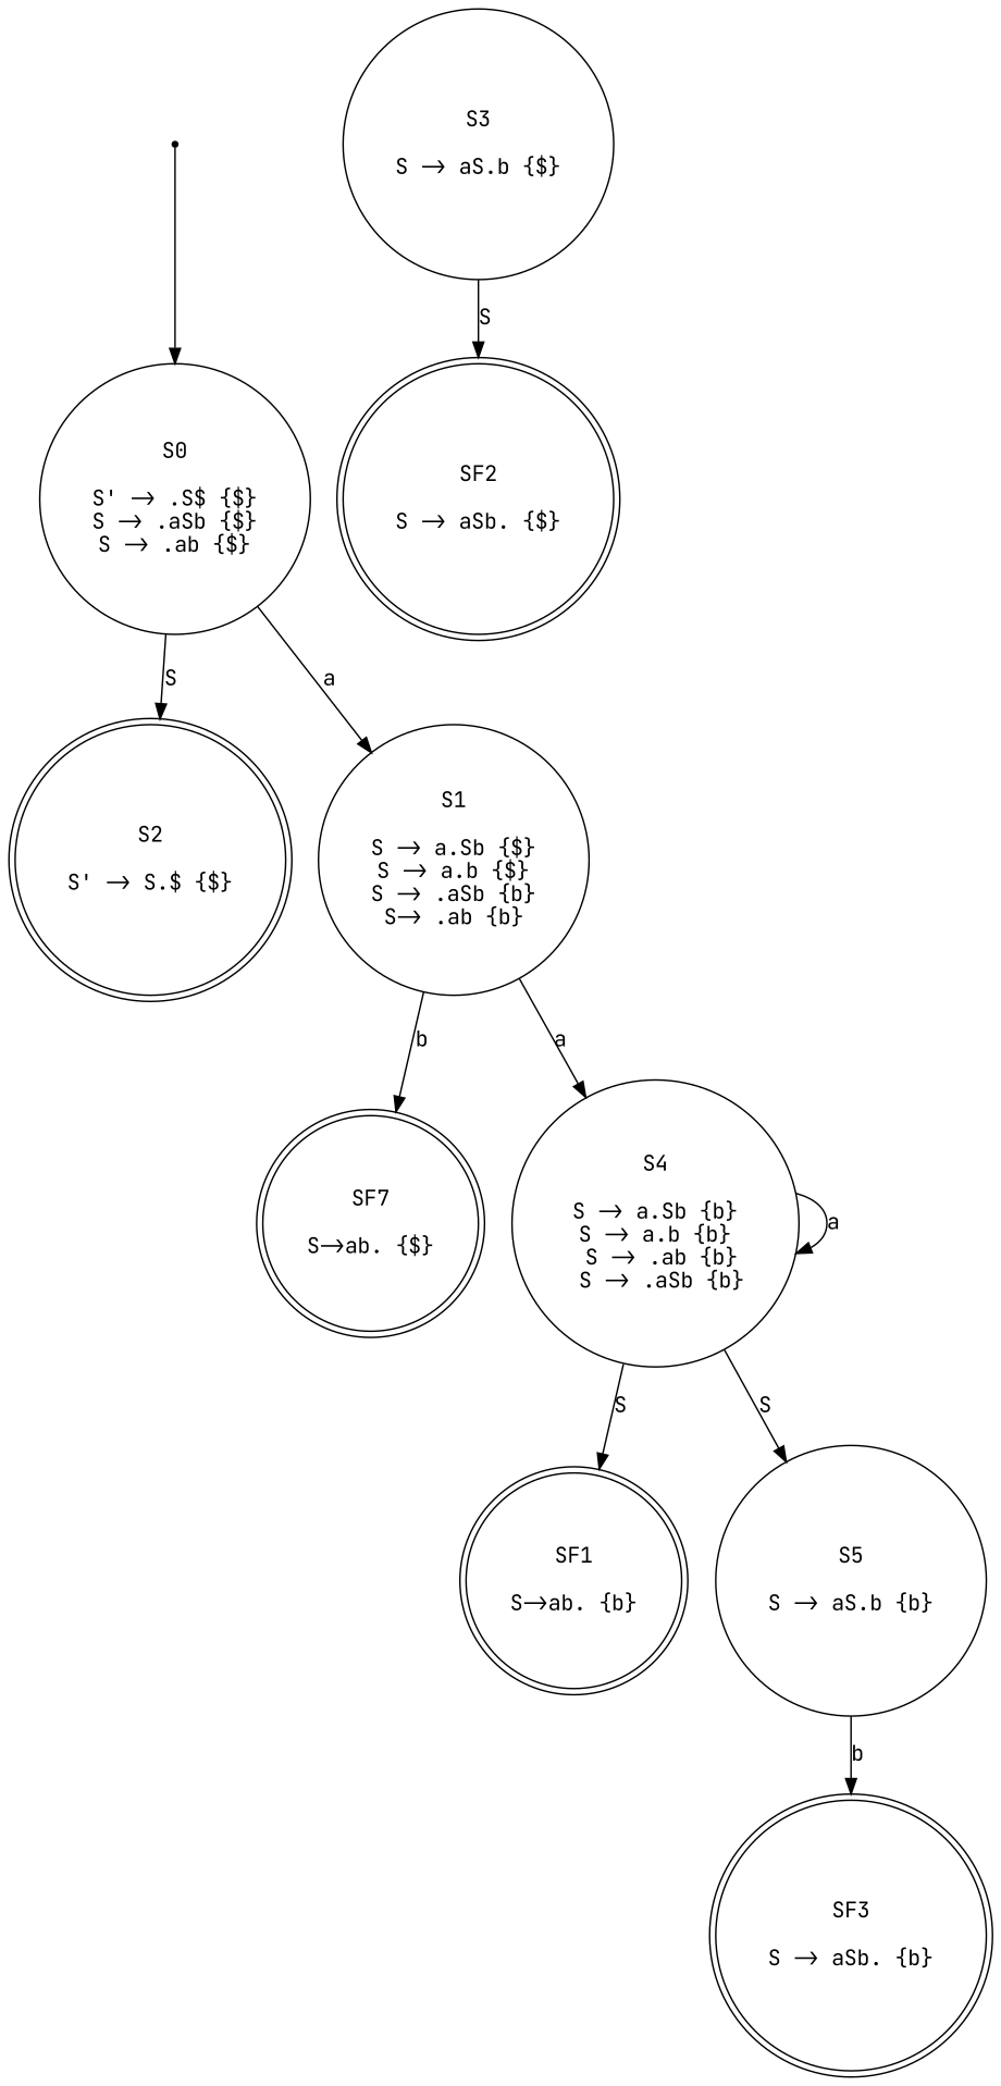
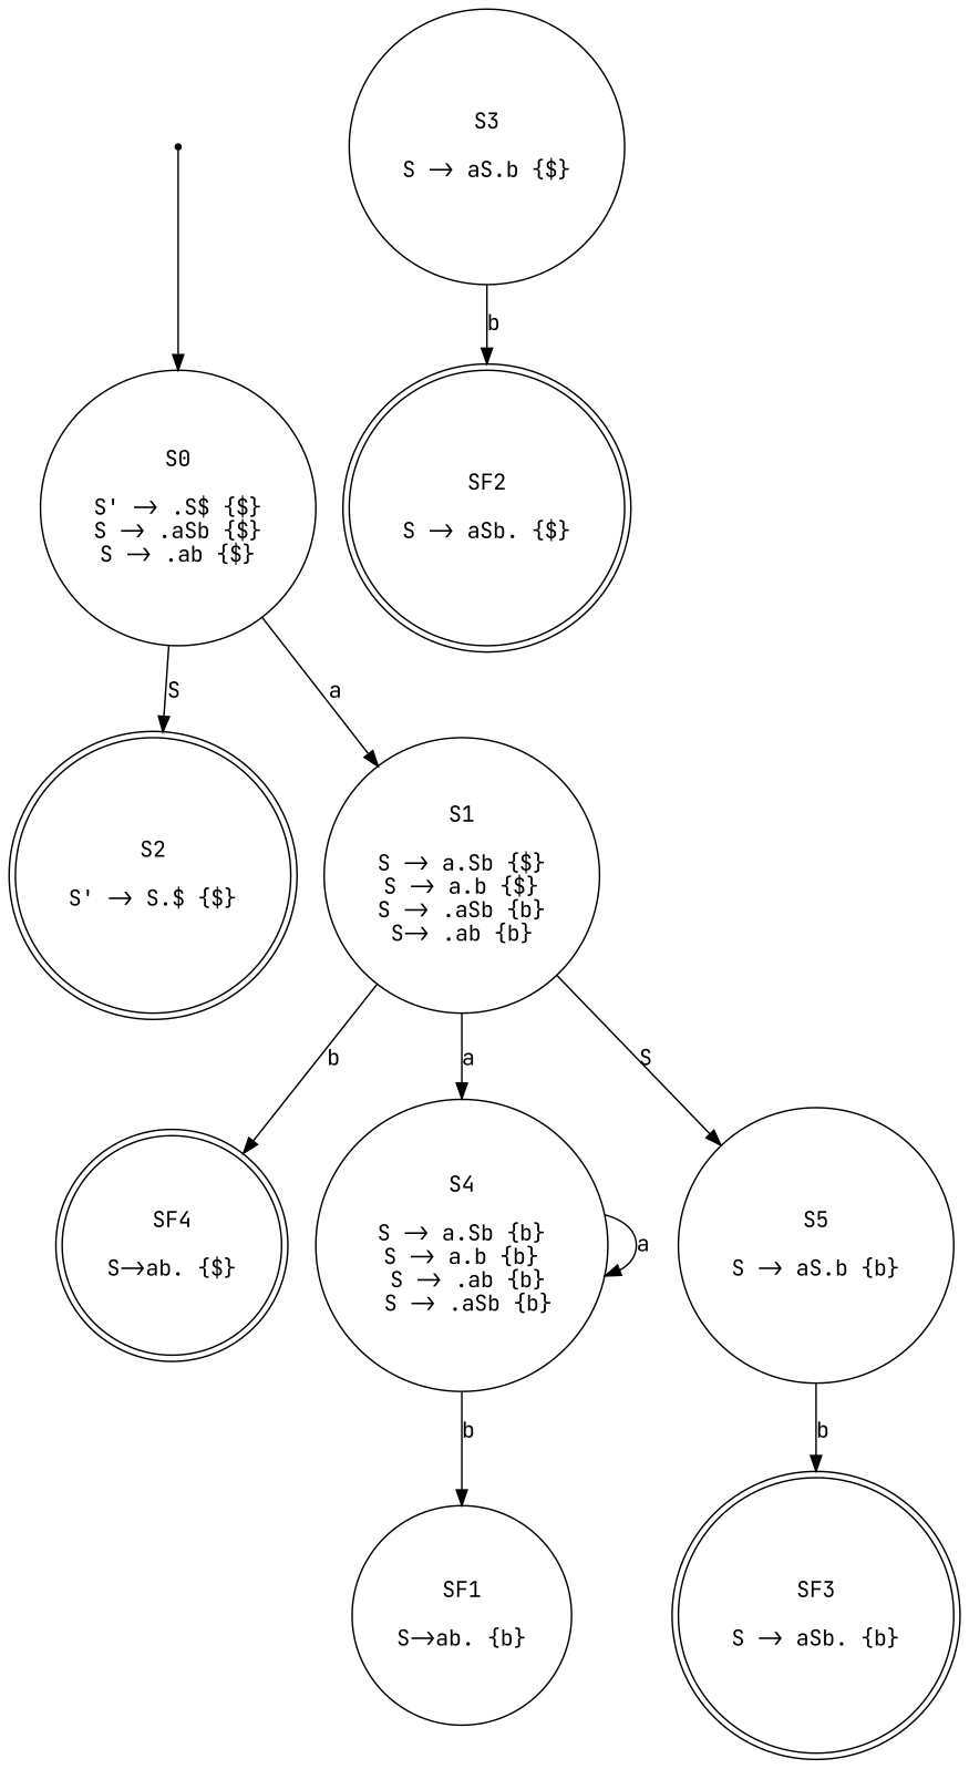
  digraph {
    fontname="JetBrains Mono"
    rankdir=TB
    node [fontname="JetBrains Mono" shape=doublecircle]
    edge [fontname="JetBrains Mono"]
-   n1 [label="SF1\n\nS->ab. {b}"]
+   n1 [label="SF1\n\nS->ab. {b}" shape=circle]
    n2 [label="SF2\n\nS -> aSb. {$}"]
    n3 [label="SF3\n\nS -> aSb. {b}"]
-   n4 [label="SF7\n\nS->ab. {$}"]
+   n4 [label="SF4\n\nS->ab. {$}"]
    n5 [label="S2\n\nS' -> S.$ {$}"]
    init [shape=point]
    n7 [label="S0\n\nS' -> .S$ {$}\nS -> .aSb {$}\nS -> .ab {$}" shape=circle]
    n8 [label="S1\n\nS -> a.Sb {$}\nS -> a.b {$}\nS -> .aSb {b}\nS-> .ab {b}" shape=circle]
    n9 [label="S4\n\nS -> a.Sb {b}\nS -> a.b {b}\n S -> .ab {b}\n S -> .aSb {b}" shape=circle]
    n10 [label="S3\n\nS -> aS.b {$}" shape=circle]
    n11 [label="S5\n\nS -> aS.b {b}" shape=circle]
    init -> n7
    n7 -> n5 [label=S]
    n7 -> n8 [label=a]
    n8 -> n4 [label=b]
    n8 -> n9 [label=a]
-   n9 -> n1 [label=S]
+   n9 -> n1 [label=b]
    n9 -> n9 [label=a]
-   n9 -> n11 [label=S]
-   n10 -> n2 [label=S]
+   n8 -> n11 [label=S]
+   n10 -> n2 [label=b]
    n11 -> n3 [label=b]
  }
